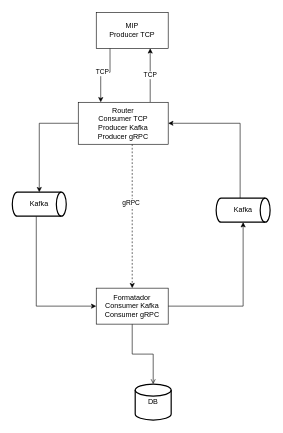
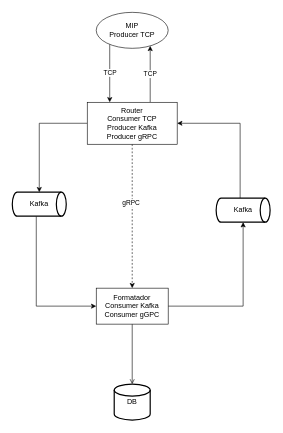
  <mxCell id="0" />
  <mxCell id="1" parent="0" />
  <mxCell id="2" value="TCP" style="edgeStyle=orthogonalEdgeStyle;rounded=0;orthogonalLoop=1;jettySize=auto;html=1;entryX=0.25;entryY=0;entryDx=0;entryDy=0;" edge="1" parent="1" source="3" target="8"><mxGeometry relative="1" as="geometry"><mxPoint x="260" y="130" as="targetPoint" /><Array as="points"><mxPoint x="183" y="120" /></Array></mxGeometry></mxCell>
- <mxCell id="3" value="MIP&lt;br&gt;Producer TCP" style="rounded=0;whiteSpace=wrap;html=1;" vertex="1" parent="1"><mxGeometry x="160" y="20" width="120" height="60" as="geometry" /></mxCell>
+ <mxCell id="3" value="MIP&lt;br&gt;Producer TCP" style="ellipse;whiteSpace=wrap;html=1;" vertex="1" parent="1"><mxGeometry x="160" y="20" width="120" height="60" as="geometry" /></mxCell>
  <mxCell id="4" style="edgeStyle=orthogonalEdgeStyle;rounded=0;orthogonalLoop=1;jettySize=auto;html=1;entryX=0.5;entryY=0;entryDx=0;entryDy=0;entryPerimeter=0;" edge="1" parent="1" source="8" target="13"><mxGeometry relative="1" as="geometry"><Array as="points"><mxPoint x="65" y="205" /></Array></mxGeometry></mxCell>
  <mxCell id="5" style="edgeStyle=orthogonalEdgeStyle;rounded=0;orthogonalLoop=1;jettySize=auto;html=1;entryX=0.5;entryY=0;entryDx=0;entryDy=0;dashed=1;" edge="1" parent="1" source="8" target="11"><mxGeometry relative="1" as="geometry"><Array as="points"><mxPoint x="220" y="350" /><mxPoint x="220" y="350" /></Array></mxGeometry></mxCell>
  <mxCell id="6" value="gRPC" style="edgeLabel;html=1;align=center;verticalAlign=middle;resizable=0;points=[];" vertex="1" connectable="0" parent="5"><mxGeometry x="-0.192" y="-3" relative="1" as="geometry"><mxPoint as="offset" /></mxGeometry></mxCell>
  <mxCell id="7" value="TCP" style="edgeStyle=orthogonalEdgeStyle;rounded=0;orthogonalLoop=1;jettySize=auto;html=1;" edge="1" parent="1" source="8" target="3"><mxGeometry relative="1" as="geometry"><Array as="points"><mxPoint x="250" y="130" /><mxPoint x="250" y="130" /></Array></mxGeometry></mxCell>
- <mxCell id="8" value="Router&lt;br&gt;Consumer TCP&lt;br&gt;Producer Kafka&lt;br&gt;Producer gRPC" style="rounded=0;whiteSpace=wrap;html=1;" vertex="1" parent="1"><mxGeometry x="130" y="170" width="150" height="70" as="geometry" /></mxCell>
+ <mxCell id="8" value="Router&lt;br&gt;Consumer TCP&lt;br&gt;Producer Kafka&lt;br&gt;Producer gRPC" style="rounded=0;whiteSpace=wrap;html=1;" vertex="1" parent="1"><mxGeometry x="145" y="170" width="150" height="70" as="geometry" /></mxCell>
  <mxCell id="9" style="edgeStyle=orthogonalEdgeStyle;rounded=0;orthogonalLoop=1;jettySize=auto;html=1;entryX=0.5;entryY=1;entryDx=0;entryDy=0;entryPerimeter=0;" edge="1" parent="1" source="11" target="15"><mxGeometry relative="1" as="geometry" /></mxCell>
  <mxCell id="10" style="edgeStyle=orthogonalEdgeStyle;rounded=0;orthogonalLoop=1;jettySize=auto;html=1;entryX=0.5;entryY=0;entryDx=0;entryDy=0;entryPerimeter=0;endArrow=open;" edge="1" parent="1" source="11" target="16"><mxGeometry relative="1" as="geometry" /></mxCell>
- <mxCell id="11" value="Formatador&lt;br&gt;Consumer Kafka&lt;br&gt;Consumer gRPC" style="rounded=0;whiteSpace=wrap;html=1;" vertex="1" parent="1"><mxGeometry x="160" y="480" width="120" height="60" as="geometry" /></mxCell>
+ <mxCell id="11" value="Formatador&lt;br&gt;Consumer Kafka&lt;br&gt;Consumer gGPC" style="rounded=0;whiteSpace=wrap;html=1;" vertex="1" parent="1"><mxGeometry x="160" y="480" width="120" height="60" as="geometry" /></mxCell>
  <mxCell id="12" style="edgeStyle=orthogonalEdgeStyle;rounded=0;orthogonalLoop=1;jettySize=auto;html=1;" edge="1" parent="1" source="13" target="11"><mxGeometry relative="1" as="geometry"><Array as="points"><mxPoint x="60" y="510" /></Array></mxGeometry></mxCell>
  <mxCell id="13" value="Kafka" style="strokeWidth=2;html=1;shape=mxgraph.flowchart.direct_data;whiteSpace=wrap;" vertex="1" parent="1"><mxGeometry x="20" y="320" width="90" height="40" as="geometry" /></mxCell>
  <mxCell id="14" style="edgeStyle=orthogonalEdgeStyle;rounded=0;orthogonalLoop=1;jettySize=auto;html=1;entryX=1;entryY=0.5;entryDx=0;entryDy=0;" edge="1" parent="1" source="15" target="8"><mxGeometry relative="1" as="geometry"><Array as="points"><mxPoint x="400" y="205" /></Array></mxGeometry></mxCell>
  <mxCell id="15" value="Kafka" style="strokeWidth=2;html=1;shape=mxgraph.flowchart.direct_data;whiteSpace=wrap;" vertex="1" parent="1"><mxGeometry x="360" y="330" width="90" height="40" as="geometry" /></mxCell>
- <mxCell id="16" value="DB" style="strokeWidth=2;html=1;shape=mxgraph.flowchart.database;whiteSpace=wrap;" vertex="1" parent="1"><mxGeometry x="225" y="640" width="60" height="60" as="geometry" /></mxCell>
+ <mxCell id="16" value="DB" style="strokeWidth=2;html=1;shape=mxgraph.flowchart.database;whiteSpace=wrap;" vertex="1" parent="1"><mxGeometry x="190" y="640" width="60" height="60" as="geometry" /></mxCell>
